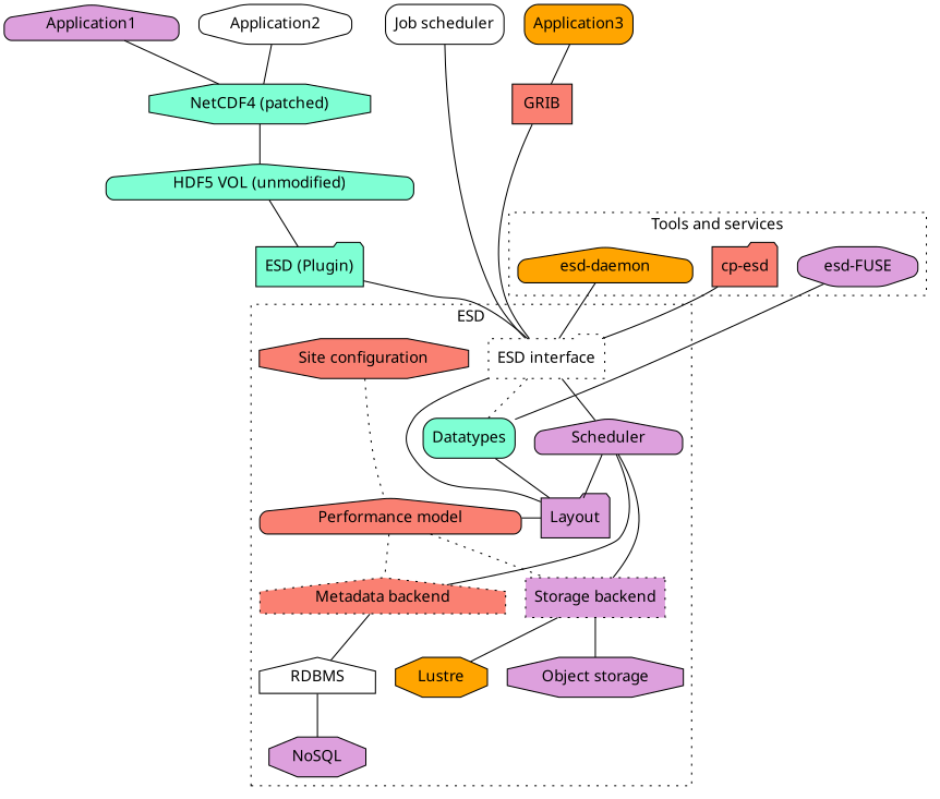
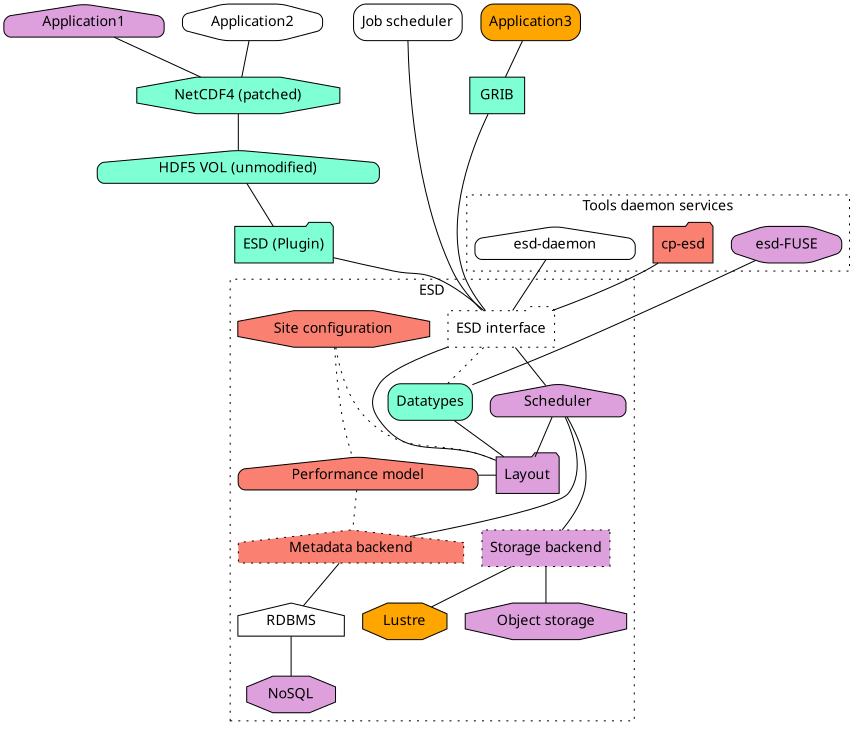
  graph {
    fontname="sans serif"
    node [fillcolor=plum fontname="sans serif" shape=house style="filled, rounded"]
    edge [fontname="sans serif"]
    Application1
    Application2 [fillcolor=white shape=octagon]
    Application3 [fillcolor=orange shape=box]
    n4 [fillcolor=white label="Job scheduler" shape=box]
    n5 [fillcolor=aquamarine label="NetCDF4 (patched)" shape=octagon style=filled]
-   GRIB [fillcolor=salmon shape=box style=filled]
+   GRIB [fillcolor=aquamarine shape=box style=filled]
    "ESD interface" [fillcolor=white shape=folder style="dotted,filled"]
    "Site configuration" [fillcolor=salmon shape=octagon style=filled]
    Scheduler
    Datatypes [fillcolor=aquamarine shape=box]
    Layout [shape=folder]
    "Performance model" [fillcolor=salmon]
    "Metadata backend" [fillcolor=salmon style="dotted,filled"]
    "Storage backend" [shape=box style="dotted,filled"]
    RDBMS [fillcolor=white style=filled]
    NoSQL [shape=octagon style=filled]
    "Object storage" [shape=octagon style=filled]
    Lustre [fillcolor=orange shape=octagon style=filled]
    "cp-esd" [fillcolor=salmon shape=folder]
-   "esd-daemon" [fillcolor=orange]
+   "esd-daemon" [fillcolor=white]
    "esd-FUSE" [shape=octagon]
    "HDF5 VOL (unmodified)" [fillcolor=aquamarine]
    "ESD (Plugin)" [fillcolor=aquamarine shape=folder style=filled]
    subgraph sub_1 {
      rank=same
      Application1
      Application2
      Application3
      n4
    }
    subgraph sub_2 {
      rank=same
      n5
      GRIB
    }
    subgraph cluster_3 {
      label=ESD
      style=dotted
      "Metadata backend"
      "Storage backend"
      RDBMS
      NoSQL
      "Object storage"
      Lustre
      subgraph sub_4 {
        label=ESD
        rank=same
        style=dotted
        "ESD interface"
        "Site configuration"
      }
      subgraph sub_5 {
        label=ESD
        rank=same
        style=dotted
        Scheduler
        Datatypes
      }
      subgraph sub_6 {
        label=ESD
        rank=same
        style=dotted
        Layout
        "Performance model"
      }
    }
    subgraph cluster_7 {
-     label="Tools and services"
+     label="Tools daemon services"
      style=dotted
      "cp-esd"
      "esd-daemon"
      "esd-FUSE"
    }
    Application1 -- n5
    Application2 -- n5
    Application3 -- GRIB
    n4 -- "ESD interface"
    n5 -- "HDF5 VOL (unmodified)"
    GRIB -- "ESD interface"
    "ESD interface" -- Scheduler
    "ESD interface" -- Datatypes [style=dotted]
    "ESD interface" -- Layout
+   "Site configuration" -- Layout [style=dotted]
    "Site configuration" -- "Performance model" [style=dotted]
    Scheduler -- Layout
    Scheduler -- "Metadata backend"
    Scheduler -- "Storage backend"
    Layout -- Datatypes
    Layout -- "Performance model"
    "Performance model" -- "Metadata backend" [style=dotted]
-   "Performance model" -- "Storage backend" [style=dotted]
    "Metadata backend" -- RDBMS
    "Storage backend" -- "Object storage"
    "Storage backend" -- Lustre
    RDBMS -- NoSQL
    "cp-esd" -- "ESD interface"
    "esd-daemon" -- "ESD interface"
    "esd-FUSE" -- Datatypes
    "HDF5 VOL (unmodified)" -- "ESD (Plugin)"
    "ESD (Plugin)" -- "ESD interface"
  }
